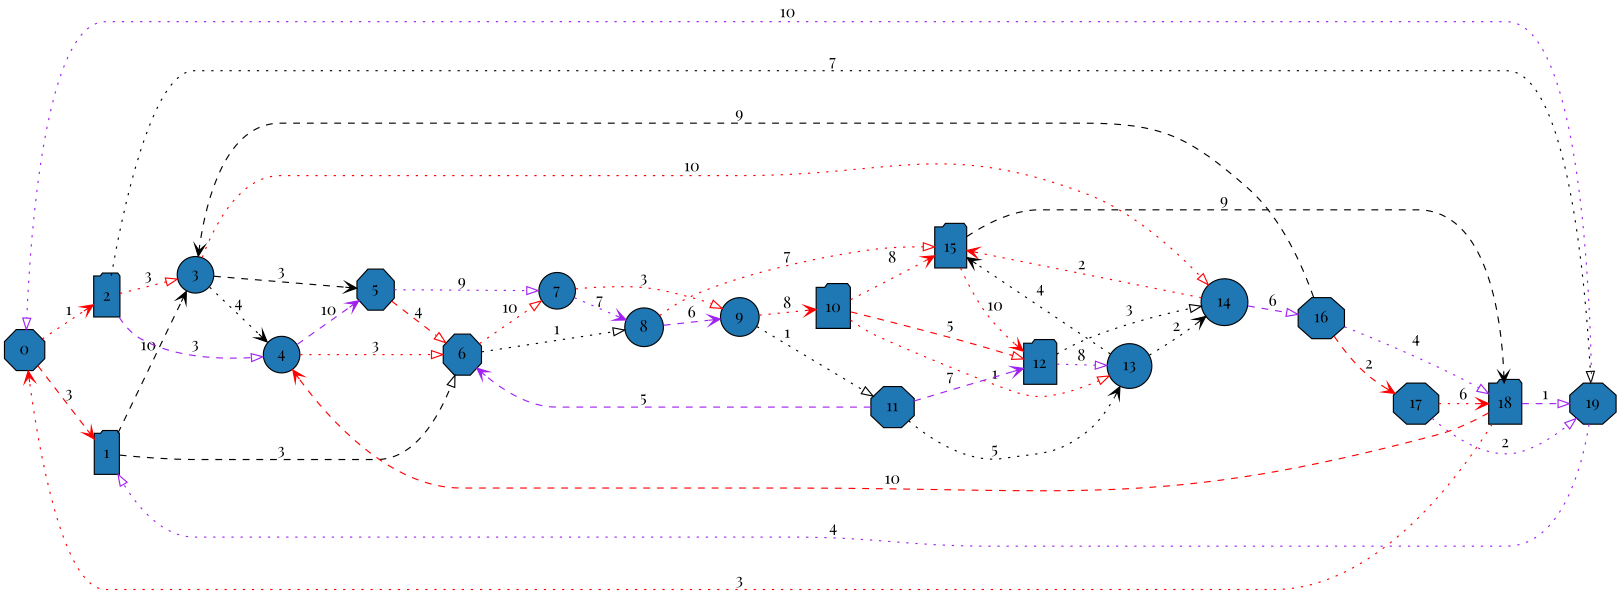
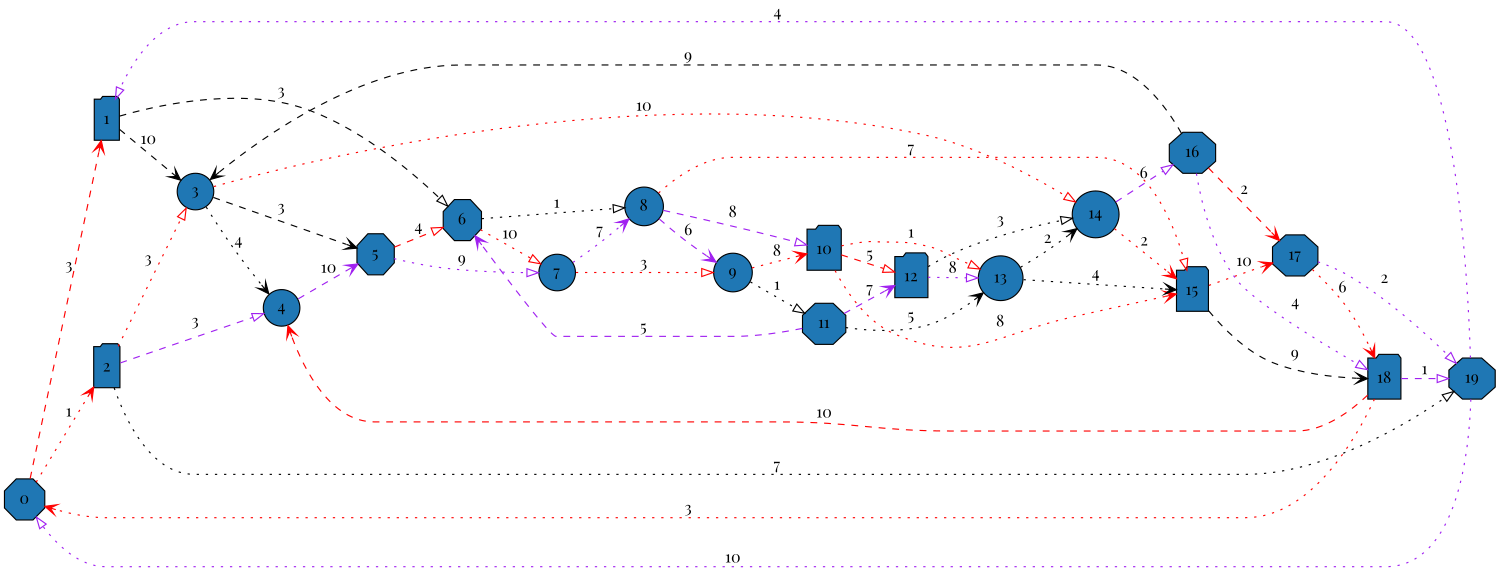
  digraph {
    bgcolor="#FFFFFF"
    fontname="Playfair Display"
    rankdir=LR
    splines=true
    node [fillcolor="#1f77b4" fontcolor="#000000" fontname="Playfair Display" shape=octagon style=filled]
    edge [arrowhead=onormal color=red fontcolor="#000000" fontname="Playfair Display" penwidth=1 style=dotted]
    n1 [label=0 width=0.277778]
    n2 [label=1 shape=folder width=0.277778]
    n3 [label=2 shape=folder width=0.277778]
    n4 [label=3 shape=circle width=0.277778]
    n5 [label=6 width=0.277778]
    n6 [label=4 shape=circle width=0.277778]
    n7 [label=19 width=0.277778]
    n8 [label=5 width=0.277778]
    n9 [label=14 shape=circle width=0.277778]
    n10 [label=7 shape=circle width=0.277778]
    n11 [label=8 shape=circle width=0.277778]
    n12 [label=15 shape=folder width=0.277778]
    n13 [label=16 width=0.277778]
    n14 [label=9 shape=circle width=0.277778]
    n15 [label=10 shape=folder width=0.277778]
    n16 [label=11 width=0.277778]
    n17 [label=12 shape=folder width=0.277778]
    n18 [label=13 shape=circle width=0.277778]
    n19 [label=17 width=0.277778]
    n20 [label=18 shape=folder width=0.277778]
    n1 -> n2 [arrowhead=vee label=3 style=dashed]
    n1 -> n3 [arrowhead=vee label=1]
    n2 -> n4 [arrowhead=vee color=black label=10 style=dashed]
    n2 -> n5 [color=black label=3 style=dashed]
    n3 -> n4 [label=3]
    n3 -> n6 [color=purple label=3 style=dashed]
    n3 -> n7 [color=black label=7]
    n4 -> n6 [arrowhead=vee color=black label=4]
    n4 -> n8 [arrowhead=vee color=black label=3 style=dashed]
    n4 -> n9 [label=10]
    n5 -> n10 [label=10]
    n5 -> n11 [color=black label=1]
-   n6 -> n5 [label=3]
    n6 -> n8 [arrowhead=vee color=purple label=10 style=dashed]
    n7 -> n1 [color=purple label=10]
    n7 -> n2 [color=purple label=4]
    n8 -> n5 [label=4 style=dashed]
    n8 -> n10 [color=purple label=9]
    n9 -> n12 [arrowhead=vee label=2]
    n9 -> n13 [color=purple label=6 style=dashed]
    n10 -> n11 [arrowhead=vee color=purple label=7]
    n10 -> n14 [label=3]
    n11 -> n12 [label=7]
    n11 -> n14 [arrowhead=vee color=purple label=6 style=dashed]
-   n12 -> n17 [arrowhead=vee label=10]
+   n11 -> n15 [color=purple label=8 style=dashed]
+   n12 -> n19 [arrowhead=vee label=10]
    n12 -> n20 [arrowhead=vee color=black label=9 style=dashed]
    n13 -> n4 [arrowhead=vee color=black label=9 style=dashed]
    n13 -> n19 [arrowhead=vee label=2 style=dashed]
    n13 -> n20 [color=purple label=4]
    n14 -> n15 [arrowhead=vee label=8]
    n14 -> n16 [color=black label=1]
    n15 -> n12 [arrowhead=vee label=8]
    n15 -> n17 [label=5 style=dashed]
    n15 -> n18 [label=1]
    n16 -> n5 [arrowhead=vee color=purple label=5 style=dashed]
    n16 -> n17 [arrowhead=vee color=purple label=7 style=dashed]
    n16 -> n18 [arrowhead=vee color=black label=5]
    n17 -> n9 [color=black label=3]
    n17 -> n18 [color=purple label=8]
    n18 -> n9 [arrowhead=vee color=black label=2]
    n18 -> n12 [arrowhead=vee color=black label=4]
    n19 -> n7 [color=purple label=2]
    n19 -> n20 [arrowhead=vee label=6]
    n20 -> n1 [arrowhead=vee label=3]
    n20 -> n6 [arrowhead=vee label=10 style=dashed]
    n20 -> n7 [color=purple label=1 style=dashed]
  }
